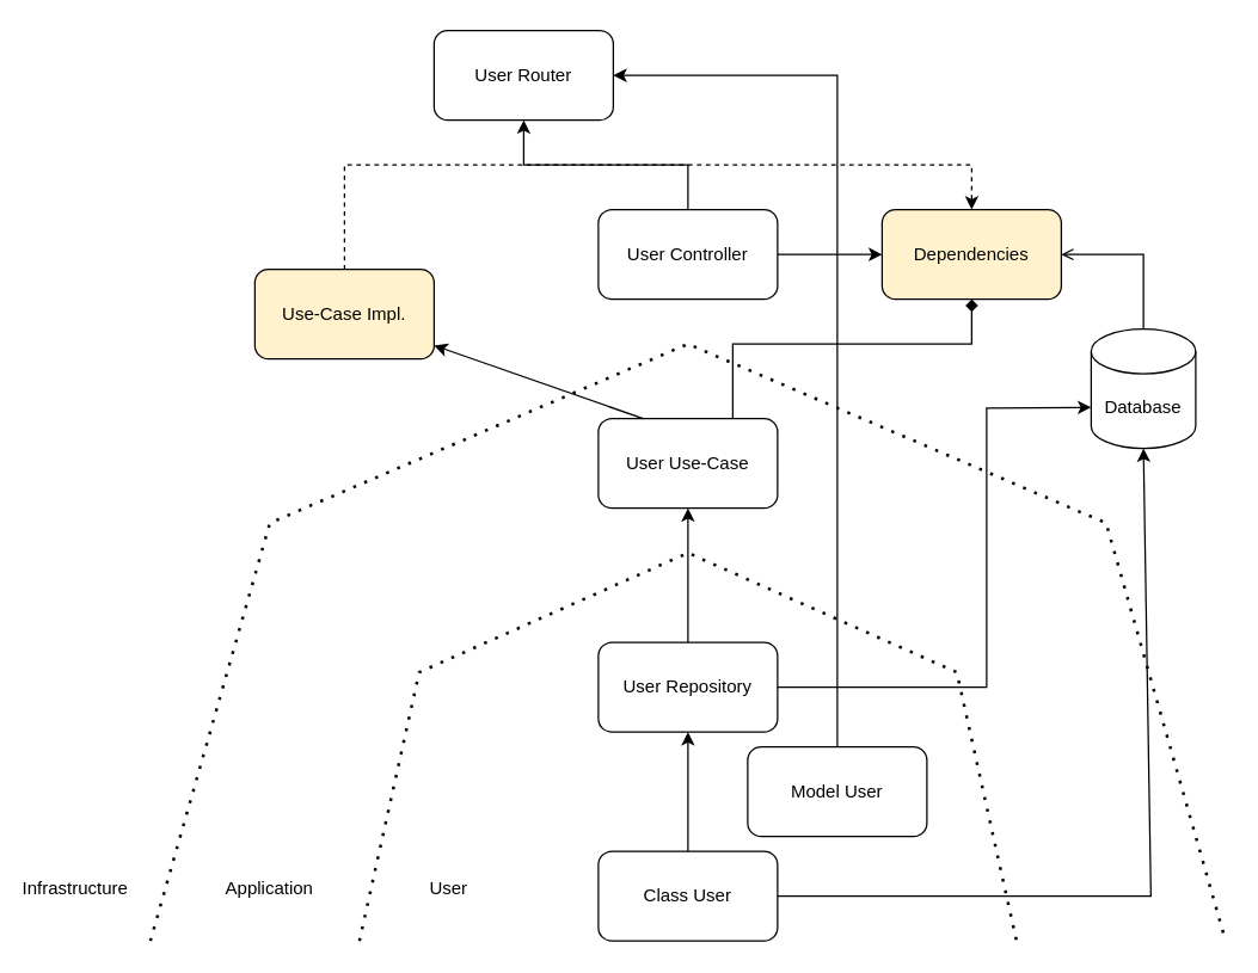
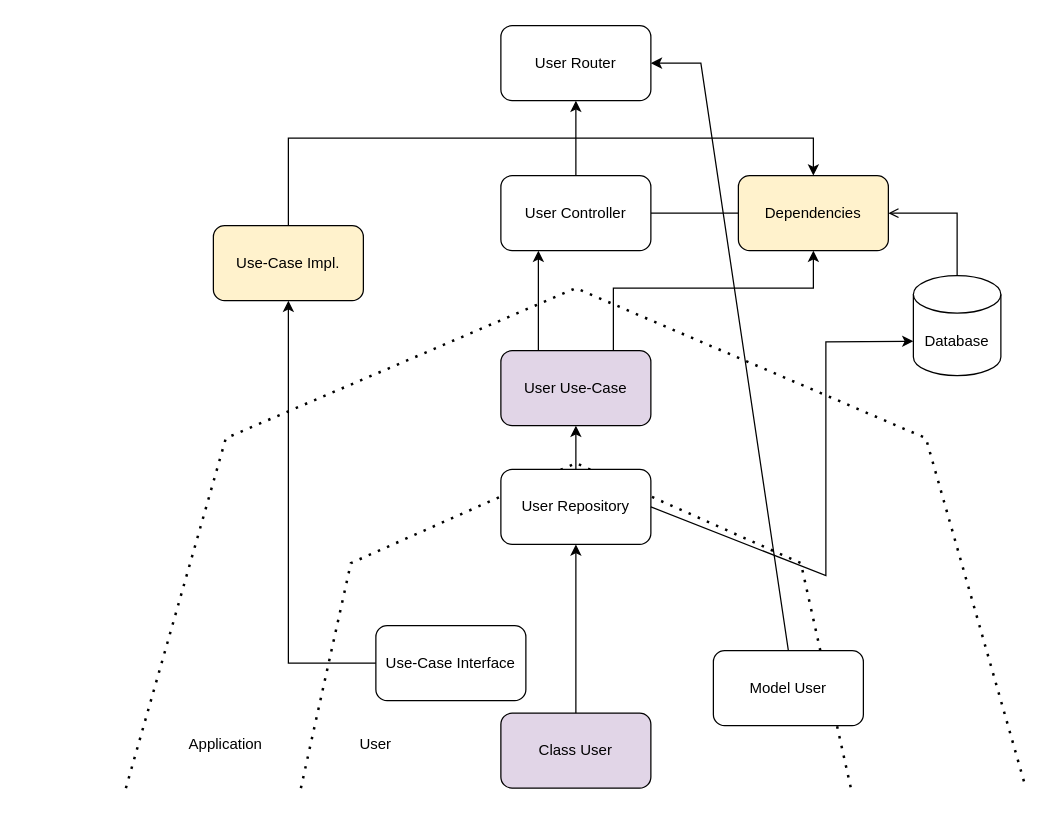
  <mxCell id="0" />
  <mxCell id="1" parent="0" />
  <mxCell id="2" value="" style="edgeStyle=orthogonalEdgeStyle;rounded=0;orthogonalLoop=1;jettySize=auto;html=1;" edge="1" parent="1" source="3" target="6"><mxGeometry relative="1" as="geometry" /></mxCell>
- <mxCell id="3" value="Class User" style="rounded=1;whiteSpace=wrap;html=1;" vertex="1" parent="1"><mxGeometry x="400" y="570" width="120" height="60" as="geometry" /></mxCell>
+ <mxCell id="3" value="Class User" style="rounded=1;whiteSpace=wrap;html=1;fillColor=#e1d5e7;" vertex="1" parent="1"><mxGeometry x="400" y="570" width="120" height="60" as="geometry" /></mxCell>
  <mxCell id="4" value="" style="endArrow=none;dashed=1;html=1;dashPattern=1 3;strokeWidth=2;rounded=0;" edge="1" parent="1"><mxGeometry width="50" height="50" relative="1" as="geometry"><mxPoint x="240" y="630" as="sourcePoint" /><mxPoint x="680" y="630" as="targetPoint" /><Array as="points"><mxPoint x="280" y="450" /><mxPoint x="460" y="370" /><mxPoint x="640" y="450" /></Array></mxGeometry></mxCell>
  <mxCell id="5" value="" style="edgeStyle=orthogonalEdgeStyle;rounded=0;orthogonalLoop=1;jettySize=auto;html=1;" edge="1" parent="1" source="6" target="8"><mxGeometry relative="1" as="geometry" /></mxCell>
- <mxCell id="6" value="User Repository" style="whiteSpace=wrap;html=1;rounded=1;" vertex="1" parent="1"><mxGeometry x="400" y="430" width="120" height="60" as="geometry" /></mxCell>
+ <mxCell id="6" value="User Repository" style="whiteSpace=wrap;html=1;rounded=1;" vertex="1" parent="1"><mxGeometry x="400" y="375" width="120" height="60" as="geometry" /></mxCell>
  <mxCell id="7" value="" style="endArrow=none;dashed=1;html=1;dashPattern=1 3;strokeWidth=2;rounded=0;" edge="1" parent="1"><mxGeometry width="50" height="50" relative="1" as="geometry"><mxPoint x="100" y="630" as="sourcePoint" /><mxPoint x="820" y="630" as="targetPoint" /><Array as="points"><mxPoint x="180" y="350" /><mxPoint x="460" y="230" /><mxPoint x="740" y="350" /></Array></mxGeometry></mxCell>
- <mxCell id="8" value="User Use-Case" style="whiteSpace=wrap;html=1;rounded=1;" vertex="1" parent="1"><mxGeometry x="400" y="280" width="120" height="60" as="geometry" /></mxCell>
- <mxCell id="9" value="" style="edgeStyle=orthogonalEdgeStyle;rounded=0;orthogonalLoop=1;jettySize=auto;html=1;" edge="1" parent="1" source="11" target="12"><mxGeometry relative="1" as="geometry" /></mxCell>
+ <mxCell id="8" value="User Use-Case" style="whiteSpace=wrap;html=1;rounded=1;fillColor=#e1d5e7;" vertex="1" parent="1"><mxGeometry x="400" y="280" width="120" height="60" as="geometry" /></mxCell>
+ <mxCell id="9" value="" style="edgeStyle=orthogonalEdgeStyle;rounded=0;orthogonalLoop=1;jettySize=auto;html=1;endArrow=none;" edge="1" parent="1" source="11" target="12"><mxGeometry relative="1" as="geometry" /></mxCell>
  <mxCell id="10" value="" style="edgeStyle=orthogonalEdgeStyle;rounded=0;orthogonalLoop=1;jettySize=auto;html=1;exitX=0.5;exitY=0;exitDx=0;exitDy=0;entryX=0.5;entryY=1;entryDx=0;entryDy=0;" edge="1" parent="1" source="11" target="14"><mxGeometry relative="1" as="geometry"><mxPoint x="245" y="70" as="sourcePoint" /><mxPoint x="500" y="130" as="targetPoint" /></mxGeometry></mxCell>
  <mxCell id="11" value="User Controller" style="whiteSpace=wrap;html=1;rounded=1;" vertex="1" parent="1"><mxGeometry x="400" y="140" width="120" height="60" as="geometry" /></mxCell>
  <mxCell id="12" value="Dependencies" style="whiteSpace=wrap;html=1;rounded=1;fillColor=#fff2cc;" vertex="1" parent="1"><mxGeometry x="590" y="140" width="120" height="60" as="geometry" /></mxCell>
- <mxCell id="14" value="User Router" style="whiteSpace=wrap;html=1;rounded=1;" vertex="1" parent="1"><mxGeometry x="290" y="20" width="120" height="60" as="geometry" /></mxCell>
- <mxCell id="15" value="Model User" style="rounded=1;whiteSpace=wrap;html=1;" vertex="1" parent="1"><mxGeometry x="500" y="500" width="120" height="60" as="geometry" /></mxCell>
+ <mxCell id="13" value="Use-Case Interface" style="rounded=1;whiteSpace=wrap;html=1;" vertex="1" parent="1"><mxGeometry x="300" y="500" width="120" height="60" as="geometry" /></mxCell>
+ <mxCell id="14" value="User Router" style="whiteSpace=wrap;html=1;rounded=1;" vertex="1" parent="1"><mxGeometry x="400" y="20" width="120" height="60" as="geometry" /></mxCell>
+ <mxCell id="15" value="Model User" style="rounded=1;whiteSpace=wrap;html=1;" vertex="1" parent="1"><mxGeometry x="570" y="520" width="120" height="60" as="geometry" /></mxCell>
  <mxCell id="16" value="" style="endArrow=classic;html=1;rounded=0;exitX=0.5;exitY=0;exitDx=0;exitDy=0;entryX=1;entryY=0.5;entryDx=0;entryDy=0;" edge="1" parent="1" source="15" target="14"><mxGeometry width="50" height="50" relative="1" as="geometry"><mxPoint x="450" y="370" as="sourcePoint" /><mxPoint x="580" y="40" as="targetPoint" /><Array as="points"><mxPoint x="560" y="50" /></Array></mxGeometry></mxCell>
  <mxCell id="17" value="Database" style="shape=cylinder3;whiteSpace=wrap;html=1;boundedLbl=1;backgroundOutline=1;size=15;" vertex="1" parent="1"><mxGeometry x="730" y="220" width="70" height="80" as="geometry" /></mxCell>
- <mxCell id="18" value="" style="endArrow=classic;html=1;rounded=0;exitX=1;exitY=0.5;exitDx=0;exitDy=0;entryX=0.5;entryY=1;entryDx=0;entryDy=0;entryPerimeter=0;" edge="1" parent="1" source="3" target="17"><mxGeometry width="50" height="50" relative="1" as="geometry"><mxPoint x="450" y="370" as="sourcePoint" /><mxPoint x="800" y="370" as="targetPoint" /><Array as="points"><mxPoint x="770" y="600" /></Array></mxGeometry></mxCell>
  <mxCell id="19" value="" style="endArrow=classic;html=1;rounded=0;exitX=1;exitY=0.5;exitDx=0;exitDy=0;entryX=0;entryY=0;entryDx=0;entryDy=52.5;entryPerimeter=0;" edge="1" parent="1" source="6" target="17"><mxGeometry width="50" height="50" relative="1" as="geometry"><mxPoint x="450" y="370" as="sourcePoint" /><mxPoint x="700" y="270" as="targetPoint" /><Array as="points"><mxPoint x="660" y="460" /><mxPoint x="660" y="273" /></Array></mxGeometry></mxCell>
  <mxCell id="20" value="" style="endArrow=open;html=1;rounded=0;entryX=1;entryY=0.5;entryDx=0;entryDy=0;exitX=0.5;exitY=0;exitDx=0;exitDy=0;exitPerimeter=0;" edge="1" parent="1" source="17" target="12"><mxGeometry width="50" height="50" relative="1" as="geometry"><mxPoint x="450" y="370" as="sourcePoint" /><mxPoint x="500" y="320" as="targetPoint" /><Array as="points"><mxPoint x="765" y="170" /></Array></mxGeometry></mxCell>
  <mxCell id="21" value="User" style="text;html=1;strokeColor=none;fillColor=none;align=center;verticalAlign=middle;whiteSpace=wrap;rounded=0;" vertex="1" parent="1"><mxGeometry x="270" y="580" width="60" height="30" as="geometry" /></mxCell>
  <mxCell id="22" value="Application" style="text;html=1;strokeColor=none;fillColor=none;align=center;verticalAlign=middle;whiteSpace=wrap;rounded=0;" vertex="1" parent="1"><mxGeometry x="150" y="580" width="60" height="30" as="geometry" /></mxCell>
- <mxCell id="23" value="Infrastructure" style="text;html=1;strokeColor=none;fillColor=none;align=center;verticalAlign=middle;whiteSpace=wrap;rounded=0;" vertex="1" parent="1"><mxGeometry x="20" y="580" width="60" height="30" as="geometry" /></mxCell>
  <mxCell id="24" value="Use-Case Impl." style="rounded=1;whiteSpace=wrap;html=1;fillColor=#fff2cc;" vertex="1" parent="1"><mxGeometry x="170" y="180" width="120" height="60" as="geometry" /></mxCell>
- <mxCell id="25" value="" style="endArrow=classic;html=1;rounded=0;entryX=0.5;entryY=0;entryDx=0;entryDy=0;exitX=0.5;exitY=0;exitDx=0;exitDy=0;dashed=1;" edge="1" parent="1" source="24" target="12"><mxGeometry width="50" height="50" relative="1" as="geometry"><mxPoint x="180" y="220" as="sourcePoint" /><mxPoint x="700" y="240" as="targetPoint" /><Array as="points"><mxPoint x="230" y="110" /><mxPoint x="650" y="110" /></Array></mxGeometry></mxCell>
- <mxCell id="26" value="" style="endArrow=diamond;html=1;rounded=0;exitX=0.75;exitY=0;exitDx=0;exitDy=0;entryX=0.5;entryY=1;entryDx=0;entryDy=0;" edge="1" parent="1" source="8" target="12"><mxGeometry width="50" height="50" relative="1" as="geometry"><mxPoint x="520" y="210" as="sourcePoint" /><mxPoint x="660" y="220" as="targetPoint" /><Array as="points"><mxPoint x="490" y="230" /><mxPoint x="650" y="230" /></Array></mxGeometry></mxCell>
- <mxCell id="27" value="" style="endArrow=classic;html=1;rounded=0;exitX=0.25;exitY=0;exitDx=0;exitDy=0;" edge="1" parent="1" source="8" target="24"><mxGeometry width="50" height="50" relative="1" as="geometry"><mxPoint x="410" y="230" as="sourcePoint" /><mxPoint x="500" y="320" as="targetPoint" /></mxGeometry></mxCell>
+ <mxCell id="25" value="" style="endArrow=classic;html=1;rounded=0;entryX=0.5;entryY=0;entryDx=0;entryDy=0;exitX=0.5;exitY=0;exitDx=0;exitDy=0;" edge="1" parent="1" source="24" target="12"><mxGeometry width="50" height="50" relative="1" as="geometry"><mxPoint x="180" y="220" as="sourcePoint" /><mxPoint x="700" y="240" as="targetPoint" /><Array as="points"><mxPoint x="230" y="110" /><mxPoint x="650" y="110" /></Array></mxGeometry></mxCell>
+ <mxCell id="26" value="" style="endArrow=classic;html=1;rounded=0;exitX=0.75;exitY=0;exitDx=0;exitDy=0;entryX=0.5;entryY=1;entryDx=0;entryDy=0;" edge="1" parent="1" source="8" target="12"><mxGeometry width="50" height="50" relative="1" as="geometry"><mxPoint x="520" y="210" as="sourcePoint" /><mxPoint x="660" y="220" as="targetPoint" /><Array as="points"><mxPoint x="490" y="230" /><mxPoint x="650" y="230" /></Array></mxGeometry></mxCell>
+ <mxCell id="27" value="" style="endArrow=classic;html=1;rounded=0;entryX=0.25;entryY=1;entryDx=0;entryDy=0;exitX=0.25;exitY=0;exitDx=0;exitDy=0;" edge="1" parent="1" source="8" target="11"><mxGeometry width="50" height="50" relative="1" as="geometry"><mxPoint x="410" y="230" as="sourcePoint" /><mxPoint x="500" y="320" as="targetPoint" /></mxGeometry></mxCell>
+ <mxCell id="28" value="" style="endArrow=classic;html=1;rounded=0;exitX=0;exitY=0.5;exitDx=0;exitDy=0;entryX=0.5;entryY=1;entryDx=0;entryDy=0;" edge="1" parent="1" source="13" target="24"><mxGeometry width="50" height="50" relative="1" as="geometry"><mxPoint x="450" y="350" as="sourcePoint" /><mxPoint x="500" y="300" as="targetPoint" /><Array as="points"><mxPoint x="230" y="530" /></Array></mxGeometry></mxCell>
